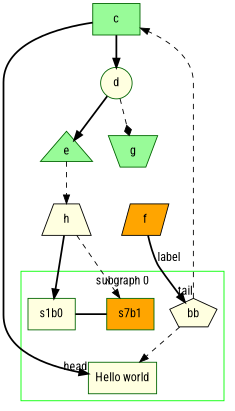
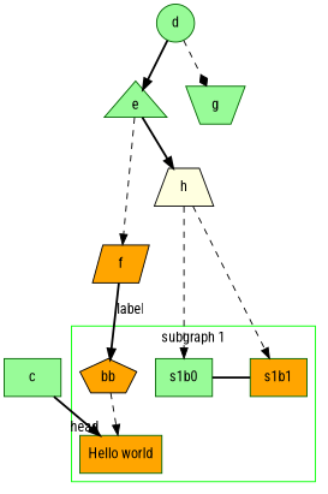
  digraph {
    compound=true
    fontname="Roboto Condensed"
    rankdir=TB
    node [color=darkgreen fillcolor=orange fontname="Roboto Condensed" shape=box style=filled]
    edge [fontname="Roboto Condensed" style=bold]
-   s1b0 [fillcolor=lightyellow]
-   s1b1 [label=s7b1]
-   n3 [color=black fillcolor=lightyellow label=bb shape=polygon sides=5]
-   n4 [fillcolor=lightyellow label="Hello world"]
+   s1b0 [fillcolor=palegreen]
+   s1b1
+   n3 [color=black label=bb shape=polygon sides=5]
+   n4 [label="Hello world"]
    c [fillcolor=palegreen]
-   d [fillcolor=lightyellow shape=circle]
+   d [fillcolor=palegreen shape=circle]
    e [fillcolor=palegreen shape=triangle]
    g [distortion=0.5 fillcolor=palegreen shape=polygon]
    f [color=black shape=polygon sides=4 skew=0.5]
    h [color=black distortion=-.5 fillcolor=lightyellow shape=polygon]
    subgraph sub_1 {
      color=white
      subgraph sub_2 {
        color=white
        rank=same
      }
      subgraph cluster_3 {
        color=green
-       label="subgraph 0"
+       label="subgraph 1"
        n3
        n4
        subgraph sub_4 {
          color=green
          label="subgraph 1"
          rank=same
          s1b0
          s1b1
        }
      }
    }
    s1b0 -> s1b1 [arrowhead=none color=black maxlen=0.1]
    n3 -> n4 [style=dashed]
-   n3 -> c [style=dashed taillabel=tail]
    c -> n4 [headlabel=head]
-   c -> d
    d -> e
    d -> g [arrowhead=diamond style=dashed]
-   e -> h [style=dashed]
+   e -> f [style=dashed]
+   e -> h
    f -> n3 [label=label]
-   h -> s1b0
+   h -> s1b0 [style=dashed]
    h -> s1b1 [minlen=2 style=dashed]
  }
